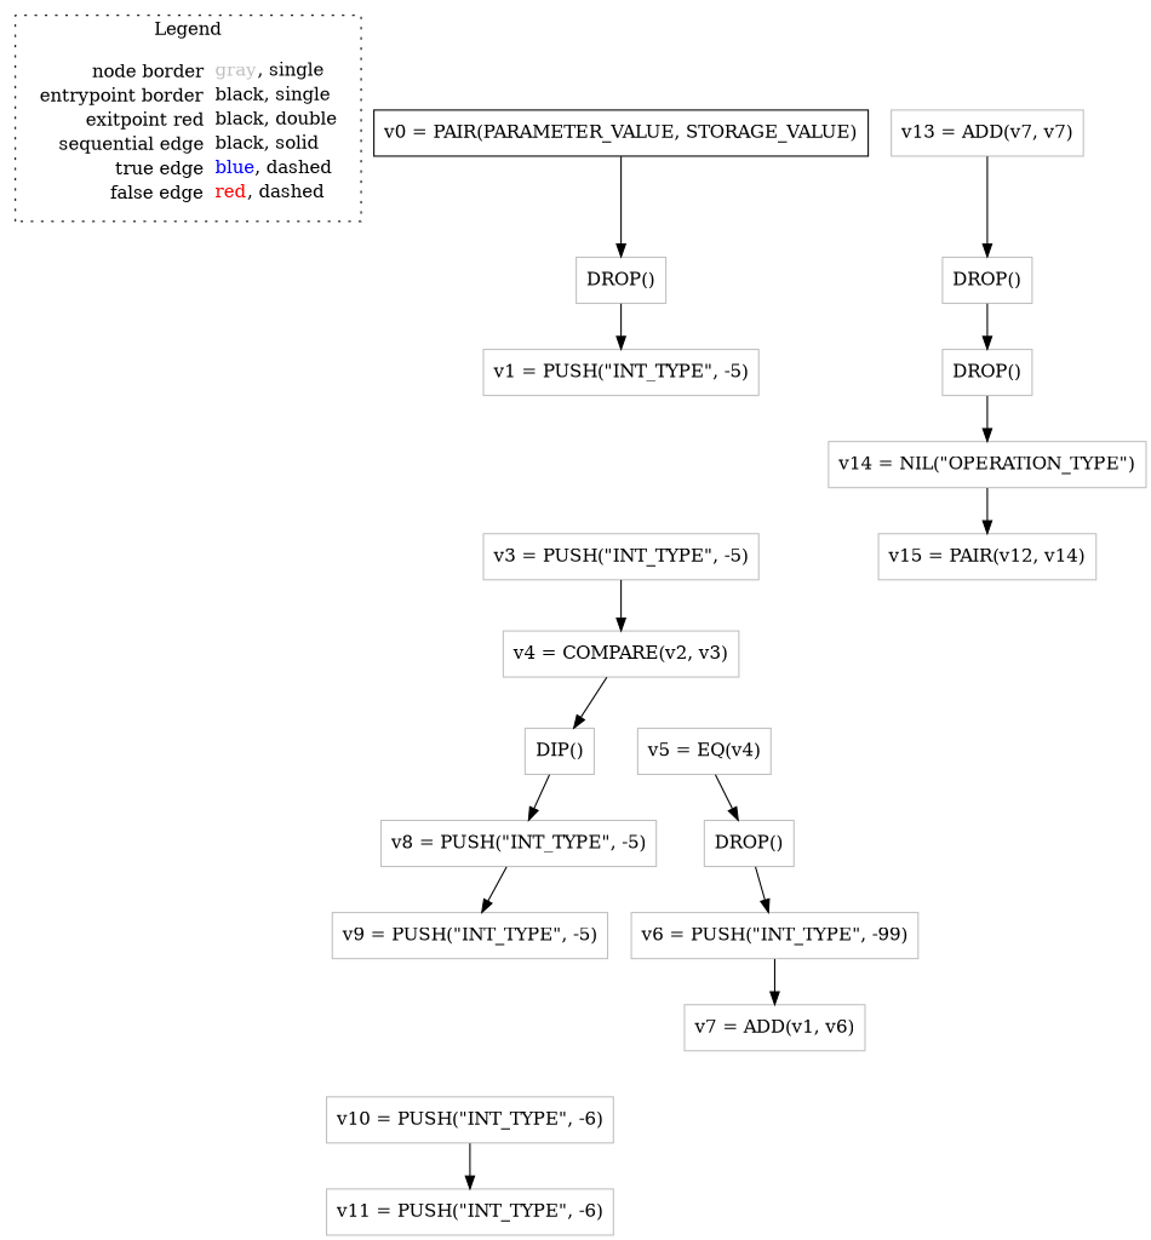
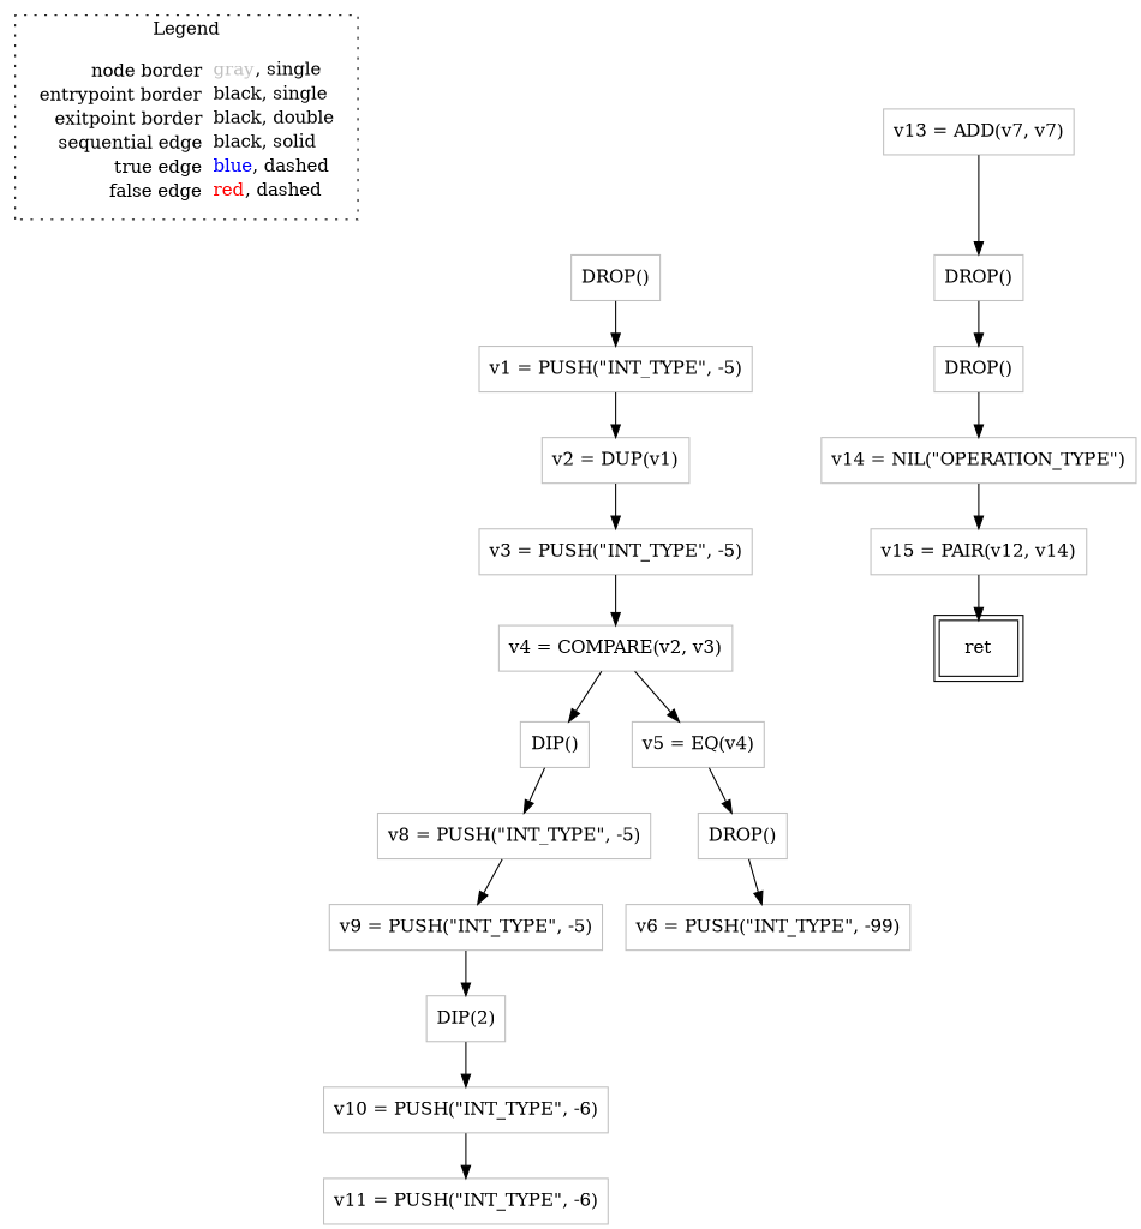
  digraph {
    node [shape=rect color=gray]
    edge [color=black]
-   n1 [label=<<table border="0" cellpadding="2" cellspacing="0" cellborder="0"><tr><td align="right">node border&nbsp;</td><td align="left"><font color="gray">gray</font>, single</td></tr><tr><td align="right">entrypoint border&nbsp;</td><td align="left"><font color="black">black</font>, single</td></tr><tr><td align="right">exitpoint red&nbsp;</td><td align="left"><font color="black">black</font>, double</td></tr><tr><td align="right">sequential edge&nbsp;</td><td align="left"><font color="black">black</font>, solid</td></tr><tr><td align="right">true edge&nbsp;</td><td align="left"><font color="blue">blue</font>, dashed</td></tr><tr><td align="right">false edge&nbsp;</td><td align="left"><font color="red">red</font>, dashed</td></tr></table>> shape=plaintext color=""]
-   n2 [color=black label=<v0 = PAIR(PARAMETER_VALUE, STORAGE_VALUE)>]
+   n1 [label=<<table border="0" cellpadding="2" cellspacing="0" cellborder="0"><tr><td align="right">node border&nbsp;</td><td align="left"><font color="gray">gray</font>, single</td></tr><tr><td align="right">entrypoint border&nbsp;</td><td align="left"><font color="black">black</font>, single</td></tr><tr><td align="right">exitpoint border&nbsp;</td><td align="left"><font color="black">black</font>, double</td></tr><tr><td align="right">sequential edge&nbsp;</td><td align="left"><font color="black">black</font>, solid</td></tr><tr><td align="right">true edge&nbsp;</td><td align="left"><font color="blue">blue</font>, dashed</td></tr><tr><td align="right">false edge&nbsp;</td><td align="left"><font color="red">red</font>, dashed</td></tr></table>> shape=plaintext color=""]
    n3 [label=<DROP()>]
    n4 [label=<v1 = PUSH(&quot;INT_TYPE&quot;, -5)>]
-   n5 [label=<v7 = ADD(v1, v6)>]
    n6 [label=<DIP()>]
    n7 [label=<v8 = PUSH(&quot;INT_TYPE&quot;, -5)>]
+   n8 [label=<v2 = DUP(v1)>]
    n9 [label=<v3 = PUSH(&quot;INT_TYPE&quot;, -5)>]
    n10 [label=<DROP()>]
    n11 [label=<v6 = PUSH(&quot;INT_TYPE&quot;, -99)>]
    n12 [label=<v4 = COMPARE(v2, v3)>]
    n13 [label=<v13 = ADD(v7, v7)>]
    n14 [label=<DROP()>]
    n15 [label=<DROP()>]
    n16 [label=<v14 = NIL(&quot;OPERATION_TYPE&quot;)>]
+   n17 [label=<DIP(2)>]
    n18 [label=<v10 = PUSH(&quot;INT_TYPE&quot;, -6)>]
    n19 [label=<v11 = PUSH(&quot;INT_TYPE&quot;, -6)>]
    n20 [label=<v9 = PUSH(&quot;INT_TYPE&quot;, -5)>]
    n21 [label=<v15 = PAIR(v12, v14)>]
+   n22 [color=black label=<ret> peripheries=2]
    n23 [label=<v5 = EQ(v4)>]
    subgraph cluster_1 {
      label=Legend
      style=dotted
      n1
    }
-   n2 -> n3
    n3 -> n4
+   n4 -> n8
    n6 -> n7
    n7 -> n20
+   n8 -> n9
    n9 -> n12
    n10 -> n11
-   n11 -> n5
    n12 -> n6
+   n12 -> n23
    n13 -> n14
    n14 -> n15
    n15 -> n16
    n16 -> n21
+   n17 -> n18
    n18 -> n19
+   n20 -> n17
+   n21 -> n22
    n23 -> n10
  }
